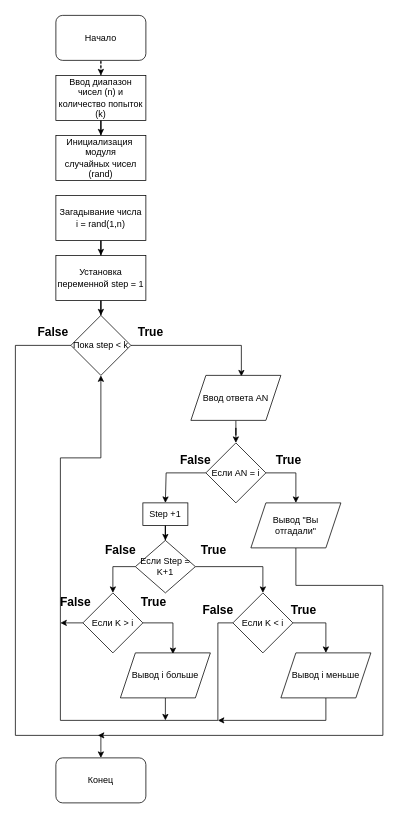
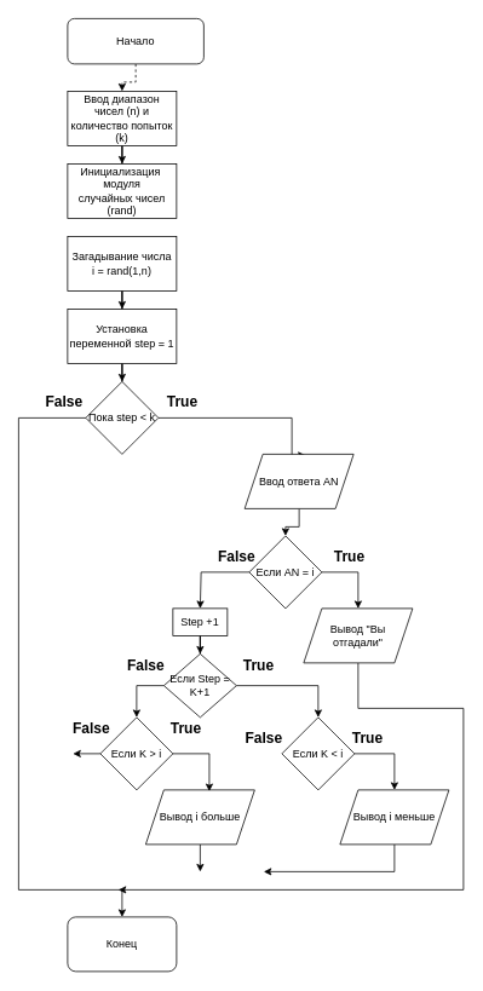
  <mxCell id="0" />
  <mxCell id="1" parent="0" />
  <mxCell id="2" style="edgeStyle=orthogonalEdgeStyle;rounded=0;orthogonalLoop=1;jettySize=auto;html=1;entryX=0.5;entryY=0;entryDx=0;entryDy=0;dashed=1;" edge="1" parent="1" source="3" target="5"><mxGeometry relative="1" as="geometry" /></mxCell>
- <mxCell id="3" value="Начало" style="rounded=1;whiteSpace=wrap;html=1;" vertex="1" parent="1"><mxGeometry x="74" y="20" width="120" height="60" as="geometry" /></mxCell>
+ <mxCell id="3" value="Начало" style="rounded=1;whiteSpace=wrap;html=1;" vertex="1" parent="1"><mxGeometry x="74" y="20" width="150" height="50" as="geometry" /></mxCell>
  <mxCell id="4" style="edgeStyle=orthogonalEdgeStyle;rounded=0;orthogonalLoop=1;jettySize=auto;html=1;entryX=0.5;entryY=0;entryDx=0;entryDy=0;" edge="1" parent="1" source="5" target="6"><mxGeometry relative="1" as="geometry" /></mxCell>
  <mxCell id="5" value="Ввод диапазон чисел (n) и количество попыток (k)" style="rounded=0;whiteSpace=wrap;html=1;" vertex="1" parent="1"><mxGeometry x="74" y="100" width="120" height="60" as="geometry" /></mxCell>
  <mxCell id="6" value="Инициализация&amp;nbsp; модуля&lt;br&gt;случайных чисел (rand)" style="rounded=0;whiteSpace=wrap;html=1;" vertex="1" parent="1"><mxGeometry x="74" y="180" width="120" height="60" as="geometry" /></mxCell>
  <mxCell id="7" style="edgeStyle=orthogonalEdgeStyle;rounded=0;orthogonalLoop=1;jettySize=auto;html=1;" edge="1" parent="1" source="8" target="11"><mxGeometry relative="1" as="geometry" /></mxCell>
  <mxCell id="8" value="Установка переменной step = 1" style="rounded=0;whiteSpace=wrap;html=1;" vertex="1" parent="1"><mxGeometry x="74" y="340" width="120" height="60" as="geometry" /></mxCell>
  <mxCell id="9" style="edgeStyle=orthogonalEdgeStyle;rounded=0;orthogonalLoop=1;jettySize=auto;html=1;entryX=0.561;entryY=0.023;entryDx=0;entryDy=0;entryPerimeter=0;" edge="1" parent="1" source="11" target="13"><mxGeometry relative="1" as="geometry"><Array as="points"><mxPoint x="321" y="460" /></Array></mxGeometry></mxCell>
  <mxCell id="10" style="edgeStyle=orthogonalEdgeStyle;rounded=0;orthogonalLoop=1;jettySize=auto;html=1;entryX=0.5;entryY=0;entryDx=0;entryDy=0;" edge="1" parent="1" source="11" target="36"><mxGeometry relative="1" as="geometry"><Array as="points"><mxPoint x="20" y="460" /><mxPoint x="20" y="980" /><mxPoint x="134" y="980" /></Array></mxGeometry></mxCell>
  <mxCell id="11" value="Пока step &amp;lt; k" style="rhombus;whiteSpace=wrap;html=1;" vertex="1" parent="1"><mxGeometry x="94" y="420" width="80" height="80" as="geometry" /></mxCell>
  <mxCell id="12" style="edgeStyle=orthogonalEdgeStyle;rounded=0;orthogonalLoop=1;jettySize=auto;html=1;entryX=0.5;entryY=0;entryDx=0;entryDy=0;" edge="1" parent="1" source="13" target="18"><mxGeometry relative="1" as="geometry" /></mxCell>
- <mxCell id="13" value="Ввод ответа AN" style="shape=parallelogram;perimeter=parallelogramPerimeter;whiteSpace=wrap;html=1;fixedSize=1;" vertex="1" parent="1"><mxGeometry x="254" y="500" width="120" height="60" as="geometry" /></mxCell>
+ <mxCell id="13" value="Ввод ответа AN" style="shape=parallelogram;perimeter=parallelogramPerimeter;whiteSpace=wrap;html=1;fixedSize=1;" vertex="1" parent="1"><mxGeometry x="269" y="500" width="120" height="60" as="geometry" /></mxCell>
  <mxCell id="14" style="edgeStyle=orthogonalEdgeStyle;rounded=0;orthogonalLoop=1;jettySize=auto;html=1;" edge="1" parent="1" source="15" target="8"><mxGeometry relative="1" as="geometry" /></mxCell>
  <mxCell id="15" value="Загадывание числа&lt;br&gt;i = rand(1,n)" style="rounded=0;whiteSpace=wrap;html=1;" vertex="1" parent="1"><mxGeometry x="74" y="260" width="120" height="60" as="geometry" /></mxCell>
  <mxCell id="16" style="edgeStyle=orthogonalEdgeStyle;rounded=0;orthogonalLoop=1;jettySize=auto;html=1;" edge="1" parent="1" source="18" target="20"><mxGeometry relative="1" as="geometry"><Array as="points"><mxPoint x="394" y="630" /></Array></mxGeometry></mxCell>
  <mxCell id="17" style="edgeStyle=orthogonalEdgeStyle;rounded=0;orthogonalLoop=1;jettySize=auto;html=1;entryX=0.5;entryY=0;entryDx=0;entryDy=0;" edge="1" parent="1" source="18" target="22"><mxGeometry relative="1" as="geometry"><mxPoint x="220" y="670" as="targetPoint" /><Array as="points"><mxPoint x="221" y="630" /></Array></mxGeometry></mxCell>
  <mxCell id="18" value="Если AN = i" style="rhombus;whiteSpace=wrap;html=1;" vertex="1" parent="1"><mxGeometry x="274" y="590" width="80" height="80" as="geometry" /></mxCell>
  <mxCell id="19" style="edgeStyle=orthogonalEdgeStyle;rounded=0;orthogonalLoop=1;jettySize=auto;html=1;" edge="1" parent="1" source="20"><mxGeometry relative="1" as="geometry"><mxPoint x="130" y="980" as="targetPoint" /><Array as="points"><mxPoint x="394" y="780" /><mxPoint x="510" y="780" /><mxPoint x="510" y="980" /></Array></mxGeometry></mxCell>
  <mxCell id="20" value="Вывод &quot;Вы отгадали&quot;" style="shape=parallelogram;perimeter=parallelogramPerimeter;whiteSpace=wrap;html=1;fixedSize=1;" vertex="1" parent="1"><mxGeometry x="334" y="670" width="120" height="60" as="geometry" /></mxCell>
  <mxCell id="21" style="edgeStyle=orthogonalEdgeStyle;rounded=0;orthogonalLoop=1;jettySize=auto;html=1;" edge="1" parent="1" source="22" target="25"><mxGeometry relative="1" as="geometry" /></mxCell>
  <mxCell id="22" value="Step +1" style="rounded=0;whiteSpace=wrap;html=1;" vertex="1" parent="1"><mxGeometry x="190" y="670" width="60" height="30" as="geometry" /></mxCell>
  <mxCell id="23" style="edgeStyle=orthogonalEdgeStyle;rounded=0;orthogonalLoop=1;jettySize=auto;html=1;entryX=0.5;entryY=0;entryDx=0;entryDy=0;" edge="1" parent="1" source="25" target="28"><mxGeometry relative="1" as="geometry"><Array as="points"><mxPoint x="150" y="755" /></Array></mxGeometry></mxCell>
  <mxCell id="24" style="edgeStyle=orthogonalEdgeStyle;rounded=0;orthogonalLoop=1;jettySize=auto;html=1;entryX=0.5;entryY=0;entryDx=0;entryDy=0;" edge="1" parent="1" source="25" target="31"><mxGeometry relative="1" as="geometry"><Array as="points"><mxPoint x="350" y="755" /></Array></mxGeometry></mxCell>
  <mxCell id="25" value="Если Step = K+1" style="rhombus;whiteSpace=wrap;html=1;" vertex="1" parent="1"><mxGeometry x="180" y="720" width="80" height="70" as="geometry" /></mxCell>
  <mxCell id="26" style="edgeStyle=orthogonalEdgeStyle;rounded=0;orthogonalLoop=1;jettySize=auto;html=1;entryX=0.584;entryY=0.025;entryDx=0;entryDy=0;entryPerimeter=0;" edge="1" parent="1" source="28" target="33"><mxGeometry relative="1" as="geometry"><Array as="points"><mxPoint x="230" y="830" /></Array></mxGeometry></mxCell>
  <mxCell id="27" style="edgeStyle=orthogonalEdgeStyle;rounded=0;orthogonalLoop=1;jettySize=auto;html=1;" edge="1" parent="1" source="28"><mxGeometry relative="1" as="geometry"><mxPoint x="80" y="830" as="targetPoint" /></mxGeometry></mxCell>
  <mxCell id="28" value="Если K &amp;gt; i" style="rhombus;whiteSpace=wrap;html=1;" vertex="1" parent="1"><mxGeometry x="110" y="790" width="80" height="80" as="geometry" /></mxCell>
  <mxCell id="29" style="edgeStyle=orthogonalEdgeStyle;rounded=0;orthogonalLoop=1;jettySize=auto;html=1;entryX=0.5;entryY=0;entryDx=0;entryDy=0;" edge="1" parent="1" source="31" target="35"><mxGeometry relative="1" as="geometry"><Array as="points"><mxPoint x="434" y="830" /></Array></mxGeometry></mxCell>
- <mxCell id="30" style="edgeStyle=orthogonalEdgeStyle;rounded=0;orthogonalLoop=1;jettySize=auto;html=1;entryX=0.5;entryY=1;entryDx=0;entryDy=0;" edge="1" parent="1" source="31" target="11"><mxGeometry relative="1" as="geometry"><Array as="points"><mxPoint x="290" y="830" /><mxPoint x="290" y="960" /><mxPoint x="80" y="960" /><mxPoint x="80" y="610" /><mxPoint x="134" y="610" /></Array></mxGeometry></mxCell>
  <mxCell id="31" value="Если K &amp;lt; i" style="rhombus;whiteSpace=wrap;html=1;" vertex="1" parent="1"><mxGeometry x="310" y="790" width="80" height="80" as="geometry" /></mxCell>
  <mxCell id="32" style="edgeStyle=orthogonalEdgeStyle;rounded=0;orthogonalLoop=1;jettySize=auto;html=1;" edge="1" parent="1" source="33"><mxGeometry relative="1" as="geometry"><mxPoint x="220" y="960" as="targetPoint" /></mxGeometry></mxCell>
  <mxCell id="33" value="Вывод i больше" style="shape=parallelogram;perimeter=parallelogramPerimeter;whiteSpace=wrap;html=1;fixedSize=1;" vertex="1" parent="1"><mxGeometry x="160" y="870" width="120" height="60" as="geometry" /></mxCell>
  <mxCell id="34" style="edgeStyle=orthogonalEdgeStyle;rounded=0;orthogonalLoop=1;jettySize=auto;html=1;" edge="1" parent="1" source="35"><mxGeometry relative="1" as="geometry"><mxPoint x="290" y="960" as="targetPoint" /><Array as="points"><mxPoint x="434" y="960" /></Array></mxGeometry></mxCell>
  <mxCell id="35" value="Вывод i меньше" style="shape=parallelogram;perimeter=parallelogramPerimeter;whiteSpace=wrap;html=1;fixedSize=1;" vertex="1" parent="1"><mxGeometry x="374" y="870" width="120" height="60" as="geometry" /></mxCell>
  <mxCell id="36" value="Конец" style="rounded=1;whiteSpace=wrap;html=1;" vertex="1" parent="1"><mxGeometry x="74" y="1010" width="120" height="60" as="geometry" /></mxCell>
  <mxCell id="37" value="&lt;font style=&quot;font-size: 16px;&quot;&gt;True&lt;/font&gt;" style="text;strokeColor=none;fillColor=none;html=1;fontSize=24;fontStyle=1;verticalAlign=middle;align=center;" vertex="1" parent="1"><mxGeometry x="150" y="420" width="100" height="40" as="geometry" /></mxCell>
  <mxCell id="38" value="&lt;font style=&quot;font-size: 16px;&quot;&gt;False&lt;/font&gt;" style="text;strokeColor=none;fillColor=none;html=1;fontSize=24;fontStyle=1;verticalAlign=middle;align=center;" vertex="1" parent="1"><mxGeometry x="20" y="420" width="100" height="40" as="geometry" /></mxCell>
  <mxCell id="39" value="&lt;font style=&quot;font-size: 16px;&quot;&gt;True&lt;/font&gt;" style="text;strokeColor=none;fillColor=none;html=1;fontSize=24;fontStyle=1;verticalAlign=middle;align=center;" vertex="1" parent="1"><mxGeometry x="334" y="590" width="100" height="40" as="geometry" /></mxCell>
  <mxCell id="40" value="&lt;font style=&quot;font-size: 16px;&quot;&gt;True&lt;/font&gt;" style="text;strokeColor=none;fillColor=none;html=1;fontSize=24;fontStyle=1;verticalAlign=middle;align=center;" vertex="1" parent="1"><mxGeometry x="354" y="790" width="100" height="40" as="geometry" /></mxCell>
  <mxCell id="41" value="&lt;font style=&quot;font-size: 16px;&quot;&gt;True&lt;/font&gt;" style="text;strokeColor=none;fillColor=none;html=1;fontSize=24;fontStyle=1;verticalAlign=middle;align=center;" vertex="1" parent="1"><mxGeometry x="154" y="780" width="100" height="40" as="geometry" /></mxCell>
  <mxCell id="42" value="&lt;font style=&quot;font-size: 16px;&quot;&gt;True&lt;/font&gt;" style="text;strokeColor=none;fillColor=none;html=1;fontSize=24;fontStyle=1;verticalAlign=middle;align=center;" vertex="1" parent="1"><mxGeometry x="234" y="710" width="100" height="40" as="geometry" /></mxCell>
  <mxCell id="43" value="&lt;font style=&quot;font-size: 16px;&quot;&gt;False&lt;/font&gt;" style="text;strokeColor=none;fillColor=none;html=1;fontSize=24;fontStyle=1;verticalAlign=middle;align=center;" vertex="1" parent="1"><mxGeometry x="210" y="590" width="100" height="40" as="geometry" /></mxCell>
  <mxCell id="44" value="&lt;font style=&quot;font-size: 16px;&quot;&gt;False&lt;/font&gt;" style="text;strokeColor=none;fillColor=none;html=1;fontSize=24;fontStyle=1;verticalAlign=middle;align=center;" vertex="1" parent="1"><mxGeometry x="110" y="710" width="100" height="40" as="geometry" /></mxCell>
  <mxCell id="45" value="&lt;font style=&quot;font-size: 16px;&quot;&gt;False&lt;/font&gt;" style="text;strokeColor=none;fillColor=none;html=1;fontSize=24;fontStyle=1;verticalAlign=middle;align=center;" vertex="1" parent="1"><mxGeometry x="50" y="780" width="100" height="40" as="geometry" /></mxCell>
  <mxCell id="46" value="&lt;font style=&quot;font-size: 16px;&quot;&gt;False&lt;/font&gt;" style="text;strokeColor=none;fillColor=none;html=1;fontSize=24;fontStyle=1;verticalAlign=middle;align=center;" vertex="1" parent="1"><mxGeometry x="240" y="790" width="100" height="40" as="geometry" /></mxCell>
